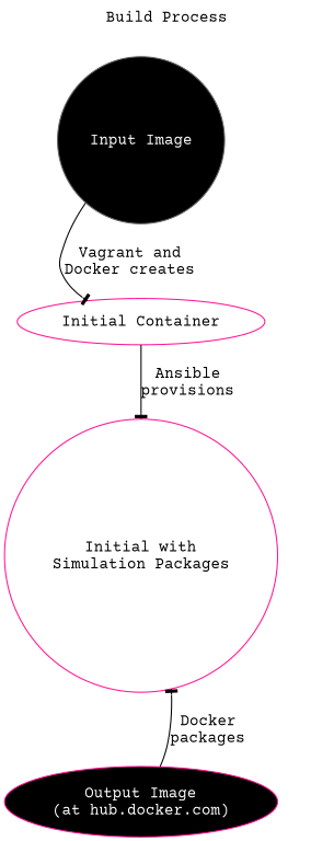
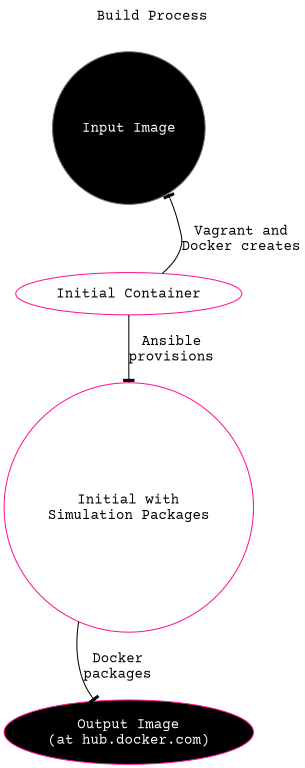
  digraph {
    fontname="Courier Prime"
    label="Build Process"
    labelloc=t
    node [color=deeppink fillcolor=black fontcolor=white fontname="Courier Prime" margin="0.1, 0.1" rankdir=UD shape=circle style=filled]
    edge [arrowhead=tee fontname="Courier Prime"]
    n1 [color=gray40 label="Input Image"]
    n2 [fillcolor=white fontcolor=black label="Initial Container" shape=ellipse]
    n3 [fillcolor=white fontcolor=black label="Initial with\nSimulation Packages"]
    n4 [label="Output Image\n(at hub.docker.com)" shape=ellipse]
-   n1 -> n2 [label="Vagrant and\nDocker creates"]
+   n2 -> n1 [label="Vagrant and\nDocker creates"]
    n2 -> n3 [label="Ansible\nprovisions"]
-   n4 -> n3 [label="Docker\npackages"]
+   n3 -> n4 [label="Docker\npackages"]
  }
